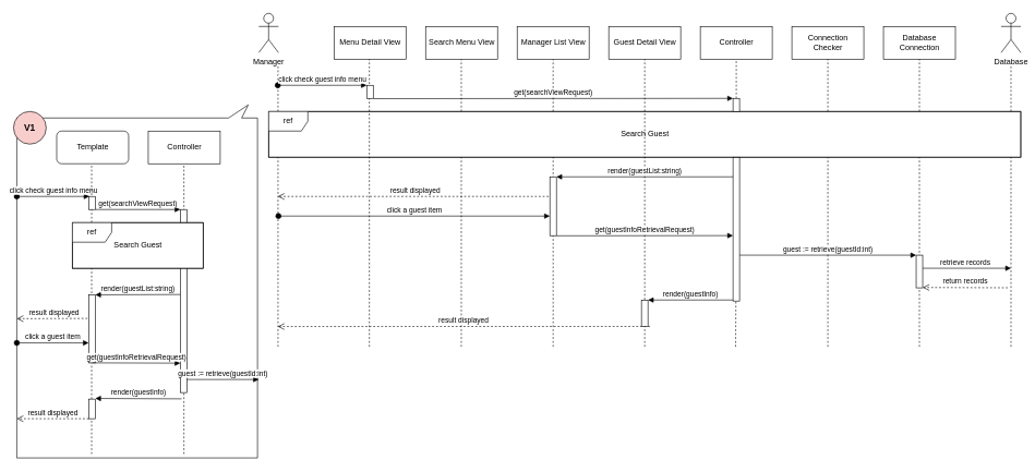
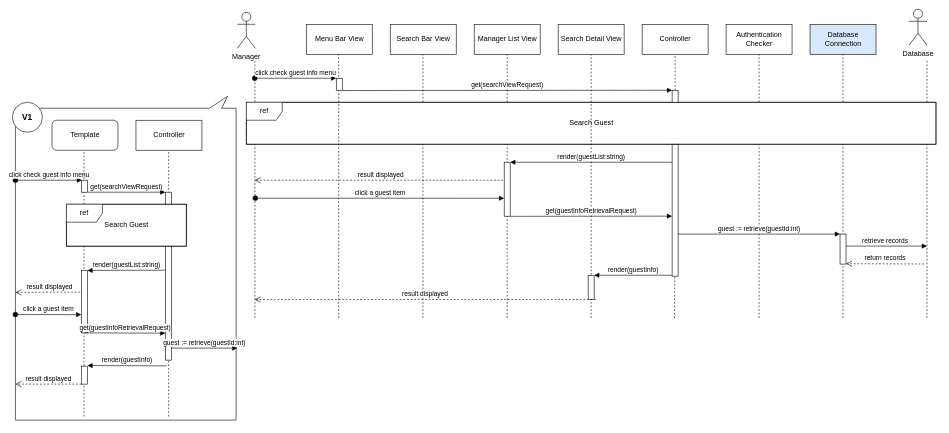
  <mxCell id="0" />
  <mxCell id="1" parent="0" />
  <mxCell id="2" value="" style="endArrow=none;dashed=1;html=1;" edge="1" parent="1"><mxGeometry width="50" height="50" relative="1" as="geometry"><mxPoint x="424.41" y="530" as="sourcePoint" /><mxPoint x="424.41" y="100" as="targetPoint" /></mxGeometry></mxCell>
  <mxCell id="3" value="" style="endArrow=none;dashed=1;html=1;" edge="1" parent="1"><mxGeometry width="50" height="50" relative="1" as="geometry"><mxPoint x="704.58" y="530" as="sourcePoint" /><mxPoint x="704.58" y="90" as="targetPoint" /></mxGeometry></mxCell>
  <mxCell id="4" value="" style="endArrow=none;dashed=1;html=1;" edge="1" parent="1"><mxGeometry width="50" height="50" relative="1" as="geometry"><mxPoint x="845" y="530" as="sourcePoint" /><mxPoint x="845" y="90" as="targetPoint" /></mxGeometry></mxCell>
  <mxCell id="5" value="Manager" style="shape=umlActor;verticalLabelPosition=bottom;verticalAlign=top;html=1;outlineConnect=0;" parent="1" vertex="1"><mxGeometry x="395" y="20" width="30" height="60" as="geometry" /></mxCell>
  <mxCell id="6" value="Manager List View" style="html=1;" parent="1" vertex="1"><mxGeometry x="790" y="40" width="110" height="50" as="geometry" /></mxCell>
  <mxCell id="7" value="Controller" style="html=1;" parent="1" vertex="1"><mxGeometry x="1070" y="40" width="110" height="50" as="geometry" /></mxCell>
  <mxCell id="8" value="" style="endArrow=none;dashed=1;html=1;startArrow=none;" parent="1" source="20" edge="1"><mxGeometry width="50" height="50" relative="1" as="geometry"><mxPoint x="1124.5" y="910" as="sourcePoint" /><mxPoint x="1125" y="90" as="targetPoint" /></mxGeometry></mxCell>
- <mxCell id="9" value="Connection&lt;br&gt;Checker" style="html=1;" parent="1" vertex="1"><mxGeometry x="1210" y="40" width="110" height="50" as="geometry" /></mxCell>
+ <mxCell id="9" value="Authentication&lt;br&gt;Checker" style="html=1;" parent="1" vertex="1"><mxGeometry x="1210" y="40" width="110" height="50" as="geometry" /></mxCell>
  <mxCell id="10" value="" style="endArrow=none;dashed=1;html=1;" parent="1" edge="1"><mxGeometry width="50" height="50" relative="1" as="geometry"><mxPoint x="1265" y="530" as="sourcePoint" /><mxPoint x="1265" y="90" as="targetPoint" /></mxGeometry></mxCell>
- <mxCell id="11" value="Database&lt;br&gt;Connection" style="html=1;" parent="1" vertex="1"><mxGeometry x="1350" y="40" width="110" height="50" as="geometry" /></mxCell>
+ <mxCell id="11" value="Database&lt;br&gt;Connection" style="html=1;fillColor=#dae8fc;" parent="1" vertex="1"><mxGeometry x="1350" y="40" width="110" height="50" as="geometry" /></mxCell>
  <mxCell id="12" value="" style="endArrow=none;dashed=1;html=1;" parent="1" edge="1"><mxGeometry width="50" height="50" relative="1" as="geometry"><mxPoint x="1405" y="530" as="sourcePoint" /><mxPoint x="1405" y="90" as="targetPoint" /></mxGeometry></mxCell>
- <mxCell id="13" value="Database" style="shape=umlActor;verticalLabelPosition=bottom;verticalAlign=top;html=1;outlineConnect=0;" parent="1" vertex="1"><mxGeometry x="1530" y="20" width="30" height="60" as="geometry" /></mxCell>
+ <mxCell id="13" value="Database" style="shape=umlActor;verticalLabelPosition=bottom;verticalAlign=top;html=1;outlineConnect=0;" parent="1" vertex="1"><mxGeometry x="1515" y="15" width="30" height="60" as="geometry" /></mxCell>
  <mxCell id="14" value="" style="endArrow=none;dashed=1;html=1;" parent="1" edge="1"><mxGeometry width="50" height="50" relative="1" as="geometry"><mxPoint x="1545" y="530" as="sourcePoint" /><mxPoint x="1545" y="100" as="targetPoint" /></mxGeometry></mxCell>
  <mxCell id="15" value="Search Guest" style="html=1;fillColor=#ffffff;" parent="1" vertex="1"><mxGeometry x="410" y="170" width="1150" height="70" as="geometry" /></mxCell>
  <mxCell id="16" value="guest := retrieve(guestId:int)" style="html=1;verticalAlign=bottom;endArrow=block;" parent="1" edge="1"><mxGeometry width="80" relative="1" as="geometry"><mxPoint x="1130" y="389.82" as="sourcePoint" /><mxPoint x="1400" y="389.82" as="targetPoint" /></mxGeometry></mxCell>
  <mxCell id="17" value="retrieve records" style="html=1;verticalAlign=bottom;endArrow=block;" parent="1" edge="1"><mxGeometry width="80" relative="1" as="geometry"><mxPoint x="1405" y="409.82" as="sourcePoint" /><mxPoint x="1545" y="409.82" as="targetPoint" /></mxGeometry></mxCell>
  <mxCell id="18" value="return records" style="html=1;verticalAlign=bottom;endArrow=open;dashed=1;endSize=8;exitX=0.006;exitY=0.996;exitDx=0;exitDy=0;exitPerimeter=0;" parent="1" edge="1"><mxGeometry relative="1" as="geometry"><mxPoint x="1540.06" y="439.7" as="sourcePoint" /><mxPoint x="1410" y="439.25" as="targetPoint" /></mxGeometry></mxCell>
  <mxCell id="19" value="result displayed" style="html=1;verticalAlign=bottom;endArrow=open;dashed=1;endSize=8;exitX=0;exitY=0.95;" parent="1" edge="1"><mxGeometry relative="1" as="geometry"><mxPoint x="424" y="499" as="targetPoint" /><mxPoint x="993" y="498.82" as="sourcePoint" /></mxGeometry></mxCell>
  <mxCell id="20" value="" style="html=1;points=[];perimeter=orthogonalPerimeter;fillColor=#ffffff;" parent="1" vertex="1"><mxGeometry x="1120" y="240" width="10" height="220" as="geometry" /></mxCell>
  <mxCell id="21" value="" style="endArrow=none;dashed=1;html=1;" parent="1" edge="1"><mxGeometry width="50" height="50" relative="1" as="geometry"><mxPoint x="1124" y="530" as="sourcePoint" /><mxPoint x="1124.41" y="460" as="targetPoint" /></mxGeometry></mxCell>
  <mxCell id="22" value="" style="html=1;points=[];perimeter=orthogonalPerimeter;fillColor=#ffffff;" parent="1" vertex="1"><mxGeometry x="1400" y="389.82" width="10" height="50" as="geometry" /></mxCell>
- <mxCell id="23" value="Menu Detail View" style="html=1;" vertex="1" parent="1"><mxGeometry x="510" y="40" width="110" height="50" as="geometry" /></mxCell>
- <mxCell id="24" value="Guest Detail View" style="html=1;" vertex="1" parent="1"><mxGeometry x="930" y="40" width="110" height="50" as="geometry" /></mxCell>
+ <mxCell id="23" value="Menu Bar View" style="html=1;" vertex="1" parent="1"><mxGeometry x="510" y="40" width="110" height="50" as="geometry" /></mxCell>
+ <mxCell id="24" value="Search Detail View" style="html=1;" vertex="1" parent="1"><mxGeometry x="930" y="40" width="110" height="50" as="geometry" /></mxCell>
  <mxCell id="25" value="result displayed" style="html=1;verticalAlign=bottom;endArrow=open;dashed=1;endSize=8;" parent="1" edge="1"><mxGeometry relative="1" as="geometry"><mxPoint x="424" y="300" as="targetPoint" /><mxPoint x="844" y="300" as="sourcePoint" /></mxGeometry></mxCell>
  <mxCell id="26" value="click a guest item" style="html=1;verticalAlign=bottom;startArrow=oval;startFill=1;endArrow=block;startSize=8;entryX=0;entryY=0.667;entryDx=0;entryDy=0;entryPerimeter=0;" parent="1" edge="1" target="28"><mxGeometry width="60" relative="1" as="geometry"><mxPoint x="425" y="330" as="sourcePoint" /><mxPoint x="835" y="330" as="targetPoint" /></mxGeometry></mxCell>
  <mxCell id="27" value="ref" style="shape=umlFrame;whiteSpace=wrap;html=1;" parent="1" vertex="1"><mxGeometry x="410" y="170" width="1150" height="70" as="geometry" /></mxCell>
  <mxCell id="28" value="" style="html=1;points=[];perimeter=orthogonalPerimeter;fillColor=#ffffff;" vertex="1" parent="1"><mxGeometry x="840" y="270" width="10" height="90" as="geometry" /></mxCell>
  <mxCell id="29" value="" style="endArrow=none;dashed=1;html=1;" edge="1" parent="1"><mxGeometry width="50" height="50" relative="1" as="geometry"><mxPoint x="985" y="530" as="sourcePoint" /><mxPoint x="985" y="90" as="targetPoint" /></mxGeometry></mxCell>
  <mxCell id="30" value="" style="html=1;points=[];perimeter=orthogonalPerimeter;fillColor=#ffffff;" parent="1" vertex="1"><mxGeometry x="980" y="458.82" width="10" height="40" as="geometry" /></mxCell>
  <mxCell id="31" value="get(guestInfoRetrievalRequest)" style="html=1;verticalAlign=bottom;endArrow=block;entryX=0;entryY=0.545;entryDx=0;entryDy=0;entryPerimeter=0;" parent="1" edge="1" target="20"><mxGeometry width="80" relative="1" as="geometry"><mxPoint x="850" y="360.2" as="sourcePoint" /><mxPoint x="980" y="360" as="targetPoint" /></mxGeometry></mxCell>
  <mxCell id="32" value="render(guestList:string)" style="html=1;verticalAlign=bottom;endArrow=block;" parent="1" edge="1"><mxGeometry relative="1" as="geometry"><mxPoint x="1120" y="270" as="sourcePoint" /><mxPoint x="850" y="270" as="targetPoint" /></mxGeometry></mxCell>
  <mxCell id="33" value="render(guestInfo)" style="html=1;verticalAlign=bottom;endArrow=block;" parent="1" edge="1"><mxGeometry relative="1" as="geometry"><mxPoint x="1120" y="458.42" as="sourcePoint" /><mxPoint x="990" y="458.42" as="targetPoint" /></mxGeometry></mxCell>
  <mxCell id="34" value="get(searchViewRequest)" style="html=1;verticalAlign=bottom;endArrow=block;" edge="1" parent="1"><mxGeometry width="80" relative="1" as="geometry"><mxPoint y="150.42" as="sourcePoint" x="570" /><mxPoint x="1120" y="150" as="targetPoint" /></mxGeometry></mxCell>
  <mxCell id="35" value="" style="html=1;points=[];perimeter=orthogonalPerimeter;" vertex="1" parent="1"><mxGeometry x="1120" y="150" width="10" height="20" as="geometry" /></mxCell>
- <mxCell id="36" value="Search Menu View" style="html=1;" vertex="1" parent="1"><mxGeometry x="650" y="40" width="110" height="50" as="geometry" /></mxCell>
+ <mxCell id="36" value="Search Bar View" style="html=1;" vertex="1" parent="1"><mxGeometry x="650" y="40" width="110" height="50" as="geometry" /></mxCell>
  <mxCell id="37" value="click check guest info menu" style="html=1;verticalAlign=bottom;startArrow=oval;startFill=1;endArrow=block;startSize=8;" edge="1" parent="1"><mxGeometry width="60" relative="1" as="geometry"><mxPoint x="424" y="130" as="sourcePoint" /><mxPoint x="560" y="130" as="targetPoint" /></mxGeometry></mxCell>
  <mxCell id="38" value="" style="endArrow=none;dashed=1;html=1;" edge="1" parent="1"><mxGeometry width="50" height="50" relative="1" as="geometry"><mxPoint x="564" y="530" as="sourcePoint" /><mxPoint x="564" y="90" as="targetPoint" /></mxGeometry></mxCell>
  <mxCell id="39" value="" style="html=1;points=[];perimeter=orthogonalPerimeter;" vertex="1" parent="1"><mxGeometry x="560" y="130" width="10" height="20" as="geometry" /></mxCell>
  <mxCell id="40" value="" style="group" vertex="1" connectable="0" parent="1"><mxGeometry x="20" y="160" width="375" height="540" as="geometry" /></mxCell>
  <mxCell id="41" value="" style="whiteSpace=wrap;html=1;shape=mxgraph.basic.rectCallout;dx=34.22;dy=20;boundedLbl=1;rotation=-180;" vertex="1" parent="40"><mxGeometry x="5" width="368" height="540" as="geometry" /></mxCell>
  <mxCell id="42" value="Template" style="html=1;rounded=1;" vertex="1" parent="40"><mxGeometry x="66" y="40" width="110" height="50" as="geometry" /></mxCell>
  <mxCell id="43" value="Controller" style="html=1;" vertex="1" parent="40"><mxGeometry x="206" y="40" width="110" height="50" as="geometry" /></mxCell>
  <mxCell id="44" value="" style="endArrow=none;dashed=1;html=1;startArrow=none;" edge="1" parent="40"><mxGeometry width="50" height="50" as="geometry"><mxPoint x="260.5" y="534" as="sourcePoint" /><mxPoint x="260.5" y="90" as="targetPoint" /></mxGeometry></mxCell>
  <mxCell id="45" value="" style="html=1;points=[];perimeter=orthogonalPerimeter;" vertex="1" parent="40"><mxGeometry x="255" y="160" width="10" height="280" as="geometry" /></mxCell>
  <mxCell id="46" value="result displayed" style="html=1;verticalAlign=bottom;endArrow=open;dashed=1;endSize=8;" edge="1" parent="40"><mxGeometry as="geometry"><mxPoint x="5" y="327" as="targetPoint" /><mxPoint x="119" y="326.57" as="sourcePoint" /></mxGeometry></mxCell>
  <mxCell id="47" value="click a guest item" style="html=1;verticalAlign=bottom;startArrow=oval;startFill=1;endArrow=block;startSize=8;entryX=-0.013;entryY=0.707;entryDx=0;entryDy=0;entryPerimeter=0;" edge="1" parent="40" target="55"><mxGeometry width="60" as="geometry"><mxPoint x="5" y="364" as="sourcePoint" /><mxPoint x="110" y="364.57" as="targetPoint" /></mxGeometry></mxCell>
  <mxCell id="48" value="guest := retrieve(guestId:int)" style="html=1;verticalAlign=bottom;endArrow=block;" edge="1" parent="40"><mxGeometry width="80" as="geometry"><mxPoint x="265.0" y="420" as="sourcePoint" /><mxPoint x="375" y="420" as="targetPoint" /></mxGeometry></mxCell>
  <mxCell id="49" value="result displayed" style="html=1;verticalAlign=bottom;endArrow=open;dashed=1;endSize=8;" edge="1" parent="40"><mxGeometry as="geometry"><mxPoint x="5" y="480" as="targetPoint" /><mxPoint x="115" y="480" as="sourcePoint" /></mxGeometry></mxCell>
  <mxCell id="50" value="click check guest info menu" style="html=1;verticalAlign=bottom;startArrow=oval;startFill=1;endArrow=block;startSize=8;" edge="1" parent="40"><mxGeometry width="60" as="geometry"><mxPoint x="5" y="140" as="sourcePoint" /><mxPoint x="116" y="140" as="targetPoint" /></mxGeometry></mxCell>
  <mxCell id="51" value="" style="endArrow=none;dashed=1;html=1;startArrow=none;" edge="1" parent="40"><mxGeometry width="50" height="50" as="geometry"><mxPoint x="119.41" y="534" as="sourcePoint" /><mxPoint x="119.41" y="90" as="targetPoint" /></mxGeometry></mxCell>
  <mxCell id="52" value="get(searchViewRequest)" style="html=1;verticalAlign=bottom;endArrow=block;" edge="1" parent="40"><mxGeometry width="80" as="geometry"><mxPoint x="125" y="160" as="sourcePoint" /><mxPoint x="255" y="160" as="targetPoint" /></mxGeometry></mxCell>
  <mxCell id="53" value="" style="html=1;points=[];perimeter=orthogonalPerimeter;" vertex="1" parent="40"><mxGeometry x="115" y="450" width="10" height="30" as="geometry" /></mxCell>
  <mxCell id="54" value="render(guestInfo)" style="html=1;verticalAlign=bottom;endArrow=block;" edge="1" parent="40"><mxGeometry width="80" as="geometry"><mxPoint x="256.97" y="449.59" as="sourcePoint" /><mxPoint x="125" y="449" as="targetPoint" /></mxGeometry></mxCell>
  <mxCell id="55" value="" style="html=1;points=[];perimeter=orthogonalPerimeter;" vertex="1" parent="40"><mxGeometry x="115" y="290.57" width="10" height="104" as="geometry" /></mxCell>
  <mxCell id="56" value="render(guestList:string)" style="html=1;verticalAlign=bottom;endArrow=block;" edge="1" parent="40"><mxGeometry width="80" as="geometry"><mxPoint x="255" y="290" as="sourcePoint" /><mxPoint x="125" y="290.48" as="targetPoint" /></mxGeometry></mxCell>
- <mxCell id="57" value="&lt;font style=&quot;font-size: 14px&quot;&gt;&lt;b&gt;V1&lt;/b&gt;&lt;/font&gt;" style="ellipse;whiteSpace=wrap;html=1;aspect=fixed;fillColor=#f8cecc;" vertex="1" parent="40"><mxGeometry y="10" width="50" height="50" as="geometry" /></mxCell>
+ <mxCell id="57" value="&lt;font style=&quot;font-size: 14px&quot;&gt;&lt;b&gt;V1&lt;/b&gt;&lt;/font&gt;" style="ellipse;whiteSpace=wrap;html=1;aspect=fixed;" vertex="1" parent="40"><mxGeometry y="10" width="50" height="50" as="geometry" /></mxCell>
  <mxCell id="58" value="Search Guest" style="html=1;fillColor=#ffffff;" vertex="1" parent="40"><mxGeometry x="90" y="180" width="200" height="70" as="geometry" /></mxCell>
  <mxCell id="59" value="ref" style="shape=umlFrame;whiteSpace=wrap;html=1;" vertex="1" parent="40"><mxGeometry x="90" y="180" width="200" height="70" as="geometry" /></mxCell>
  <mxCell id="60" value="get(guestInfoRetrievalRequest)" style="html=1;verticalAlign=bottom;endArrow=block;" edge="1" parent="40"><mxGeometry width="80" as="geometry"><mxPoint x="121" y="394.57" as="sourcePoint" /><mxPoint x="255" y="395" as="targetPoint" /></mxGeometry></mxCell>
  <mxCell id="61" value="" style="html=1;points=[];perimeter=orthogonalPerimeter;" vertex="1" parent="40"><mxGeometry x="115" y="140" width="10" height="20" as="geometry" /></mxCell>
